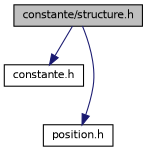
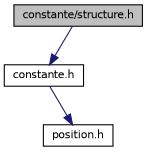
  digraph {
    node [color=black fillcolor=white fontname=Helvetica fontsize=10 shape=record style=filled]
    edge [color=midnightblue fontname=Helvetica fontsize=10 labelfontname=Helvetica labelfontsize=10 style=solid]
    n1 [fillcolor=grey75 fontcolor=black height=0.2 label="constante/structure.h" width=0.4]
    n2 [height=0.2 label="constante.h" width=0.4]
    n3 [height=0.2 label="position.h" width=0.4]
    n1 -> n2
-   n1 -> n3
+   n2 -> n3
  }
